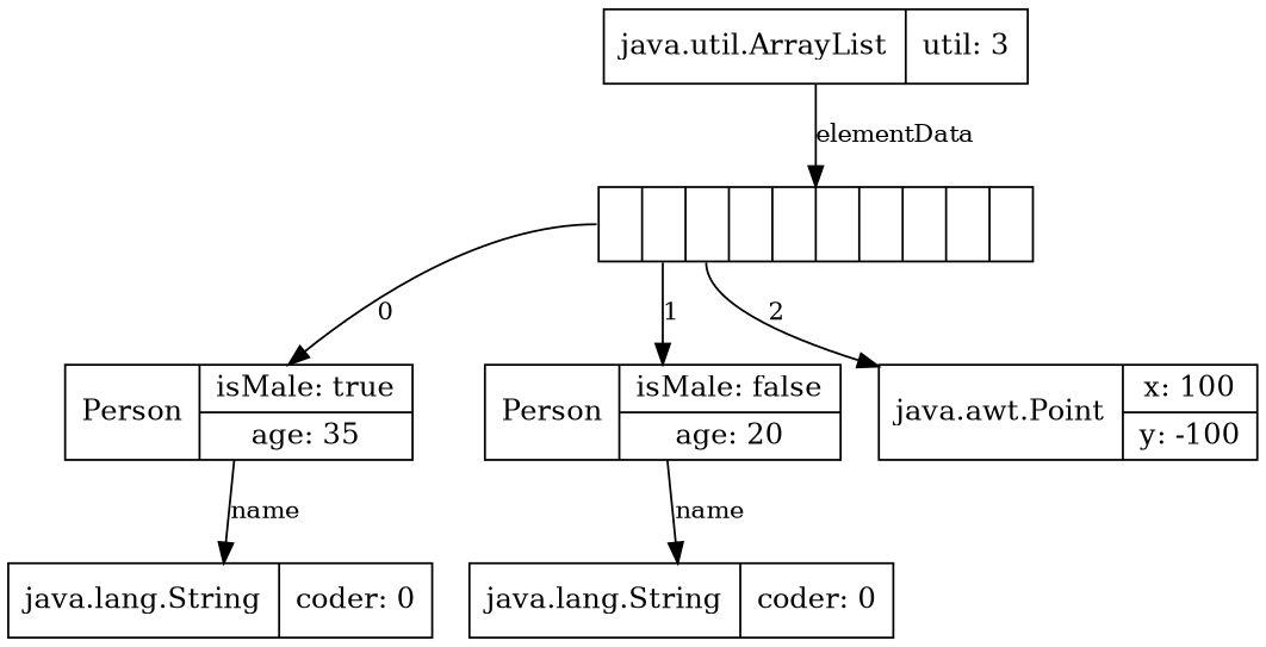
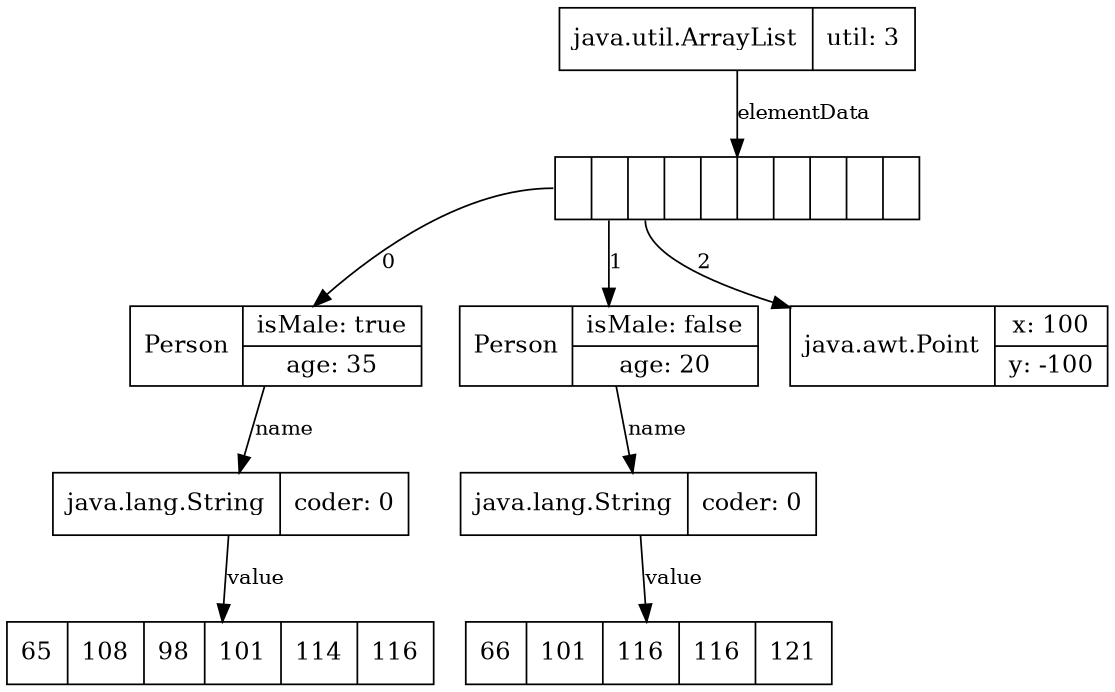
  digraph {
    node [shape=record]
    edge [fontsize=12]
    n1 [label="java.util.ArrayList|{util: 3}"]
    n2 [label="<f0>|<f1>|<f2>|<f3>|<f4>|<f5>|<f6>|<f7>|<f8>|<f9>"]
    n3 [label="Person|{isMale: true|age: 35}"]
    n4 [label="Person|{isMale: false|age: 20}"]
    n5 [label="java.awt.Point|{x: 100|y: -100}"]
    n6 [label="java.lang.String|{coder: 0}"]
    n7 [label="java.lang.String|{coder: 0}"]
+   n8 [label="65|108|98|101|114|116"]
+   n9 [label="66|101|116|116|121"]
    n1 -> n2 [label=elementData]
    n2 -> n3 [label=0 tailport=f0]
    n2 -> n4 [label=1 tailport=f1]
    n2 -> n5 [label=2 tailport=f2]
    n3 -> n6 [label=name]
    n4 -> n7 [label=name]
+   n6 -> n8 [label=value]
+   n7 -> n9 [label=value]
  }
